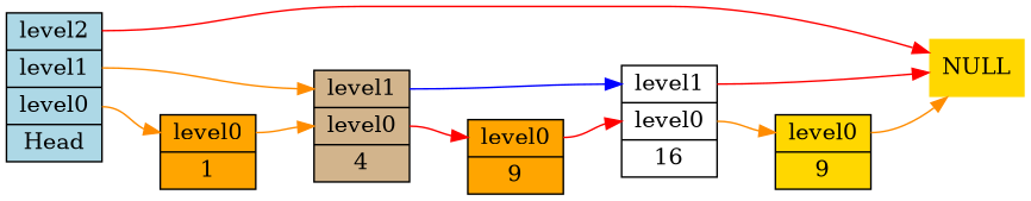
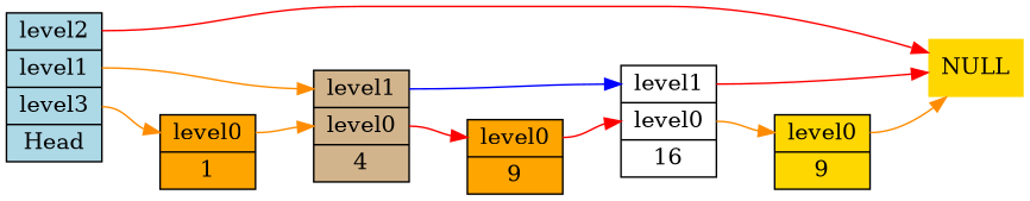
  digraph {
    rankdir=LR
    node [fillcolor=orange shape=record style=filled]
    edge [headport=l0 tailport=l0 color=darkorange]
    n1 [label="<l0> level0 | 1"]
    n2 [fillcolor=tan label="<l1> level1| <l0> level0| 4"]
    n3 [label="<l0> level0 |9"]
    n4 [fillcolor=white label="<l1> level1| <l0> level0 |16"]
    n5 [fillcolor=gold label="<l0> level0 |9"]
    n6 [label=NULL shape=plaintext fillcolor=gold]
-   n7 [label="<l2> level2 | <l1>level1 |<l0> level0 | Head " fillcolor=lightblue]
+   n7 [label="<l2> level2 | <l1>level1 |<l0> level3 | Head " fillcolor=lightblue]
    n1 -> n2
    n2 -> n3 [color=red]
    n2 -> n4 [headport=l1 tailport=l1 color=blue]
    n3 -> n4 [color=red]
    n4 -> n5
    n4 -> n6 [tailport=l1 color=red headport=""]
    n5 -> n6 [headport=""]
    n7 -> n1
    n7 -> n2 [headport=l1 tailport=l1]
    n7 -> n6 [tailport=l2 color=red headport=""]
  }
